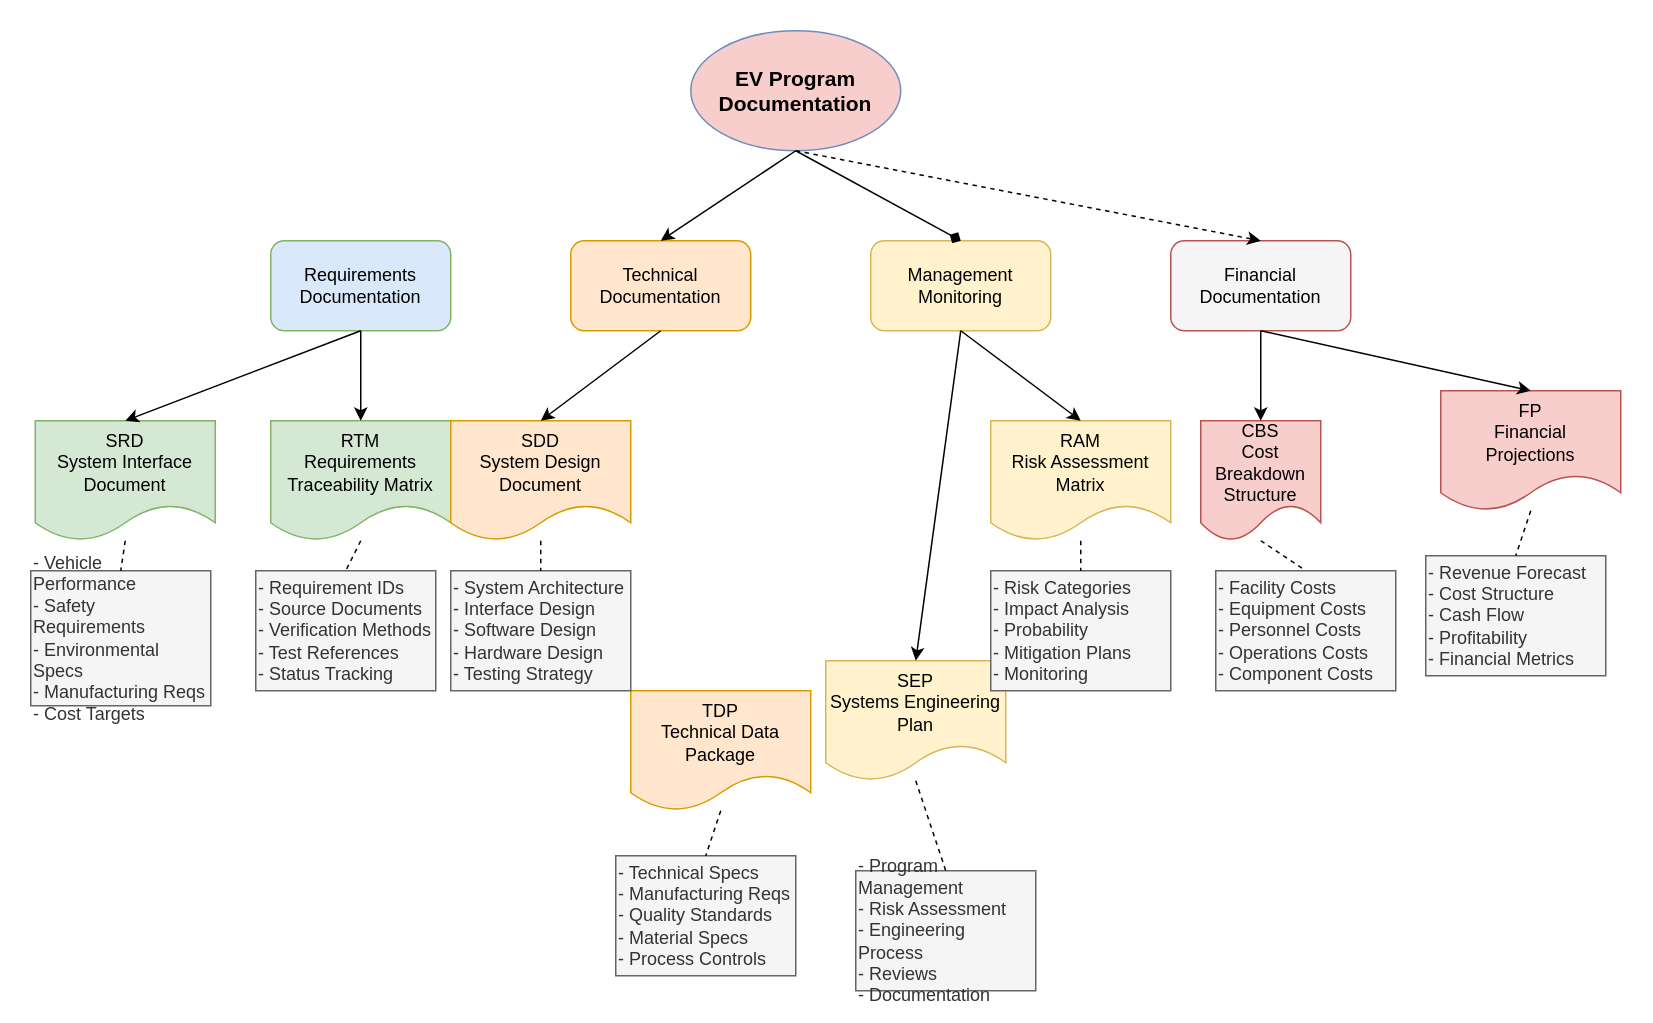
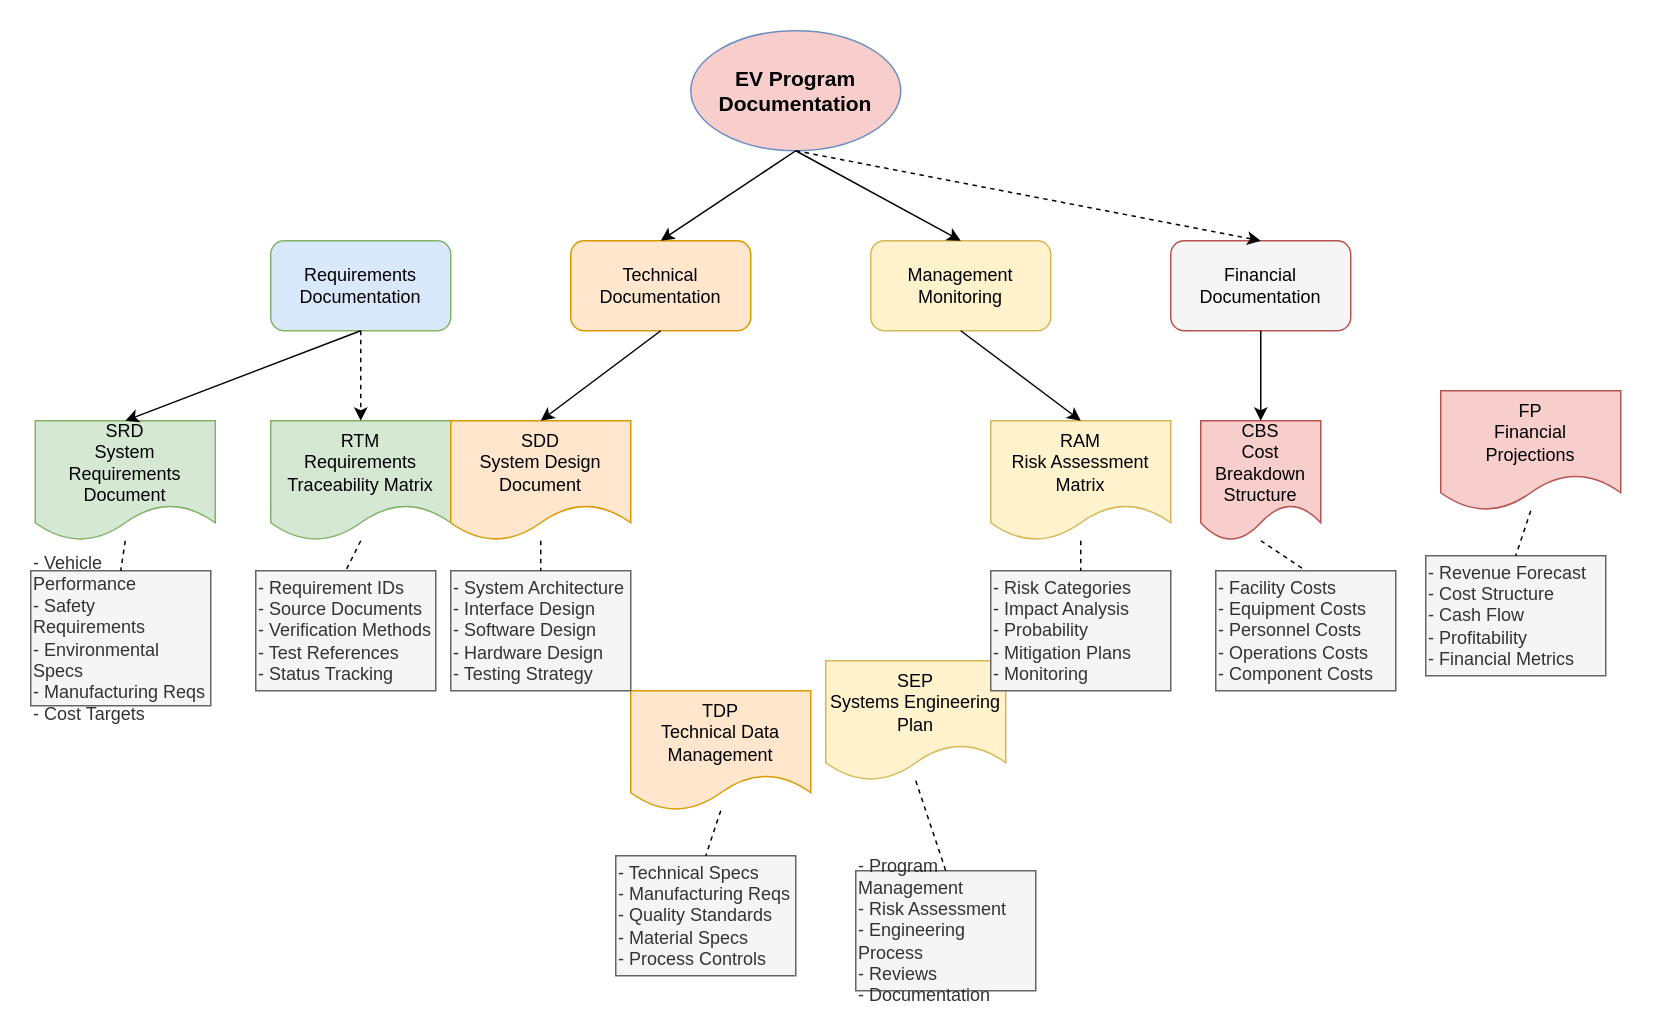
  <mxCell id="0" />
  <mxCell id="1" parent="0" />
  <mxCell id="2" value="EV Program&#10;Documentation" style="ellipse;whiteSpace=wrap;html=1;fillColor=#f8cecc;strokeColor=#6c8ebf;fontSize=14;fontStyle=1;" parent="1" vertex="1"><mxGeometry x="460" y="20" width="140" height="80" as="geometry" /></mxCell>
  <mxCell id="3" value="Requirements&#10;Documentation" style="rounded=1;whiteSpace=wrap;html=1;fillColor=#dae8fc;strokeColor=#82b366;fontSize=12;" parent="1" vertex="1"><mxGeometry x="180" y="160" width="120" height="60" as="geometry" /></mxCell>
  <mxCell id="4" value="Technical&#10;Documentation" style="rounded=1;whiteSpace=wrap;html=1;fillColor=#ffe6cc;strokeColor=#d79b00;fontSize=12" parent="1" vertex="1"><mxGeometry x="380" y="160" width="120" height="60" as="geometry" /></mxCell>
  <mxCell id="5" value="Management&#10;Monitoring" style="rounded=1;whiteSpace=wrap;html=1;fillColor=#fff2cc;strokeColor=#d6b656;fontSize=12" parent="1" vertex="1"><mxGeometry x="580" y="160" width="120" height="60" as="geometry" /></mxCell>
  <mxCell id="6" value="Financial&#10;Documentation" style="rounded=1;whiteSpace=wrap;html=1;fillColor=#f5f5f5;strokeColor=#b85450;fontSize=12;" parent="1" vertex="1"><mxGeometry x="780" y="160" width="120" height="60" as="geometry" /></mxCell>
  <mxCell id="7" value="" style="endArrow=classic;html=1;exitX=0.5;exitY=1;exitDx=0;exitDy=0;entryX=0.5;entryY=0;entryDx=0;entryDy=0;" parent="1" source="2" target="4" edge="1"><mxGeometry width="50" height="50" relative="1" as="geometry" /></mxCell>
- <mxCell id="8" value="" style="endArrow=diamond;html=1;exitX=0.5;exitY=1;exitDx=0;exitDy=0;entryX=0.5;entryY=0;entryDx=0;entryDy=0;" parent="1" source="2" target="5" edge="1"><mxGeometry width="50" height="50" relative="1" as="geometry" /></mxCell>
+ <mxCell id="8" value="" style="endArrow=classic;html=1;exitX=0.5;exitY=1;exitDx=0;exitDy=0;entryX=0.5;entryY=0;entryDx=0;entryDy=0;" parent="1" source="2" target="5" edge="1"><mxGeometry width="50" height="50" relative="1" as="geometry" /></mxCell>
  <mxCell id="9" value="" style="endArrow=classic;html=1;exitX=0.5;exitY=1;exitDx=0;exitDy=0;entryX=0.5;entryY=0;entryDx=0;entryDy=0;dashed=1;" parent="1" source="2" target="6" edge="1"><mxGeometry width="50" height="50" relative="1" as="geometry" /></mxCell>
- <mxCell id="10" value="SRD&#10;System Interface&#10;Document" style="shape=document;whiteSpace=wrap;html=1;boundedLbl=1;fillColor=#d5e8d4;strokeColor=#82b366" parent="1" vertex="1"><mxGeometry x="23" y="280" width="120" height="80" as="geometry" /></mxCell>
+ <mxCell id="10" value="SRD&#10;System Requirements&#10;Document" style="shape=document;whiteSpace=wrap;html=1;boundedLbl=1;fillColor=#d5e8d4;strokeColor=#82b366" parent="1" vertex="1"><mxGeometry x="23" y="280" width="120" height="80" as="geometry" /></mxCell>
  <mxCell id="11" value="RTM&#10;Requirements&#10;Traceability Matrix" style="shape=document;whiteSpace=wrap;html=1;boundedLbl=1;fillColor=#d5e8d4;strokeColor=#82b366" parent="1" vertex="1"><mxGeometry x="180" y="280" width="120" height="80" as="geometry" /></mxCell>
  <mxCell id="12" value="SDD&#10;System Design&#10;Document" style="shape=document;whiteSpace=wrap;html=1;boundedLbl=1;fillColor=#ffe6cc;strokeColor=#d79b00" parent="1" vertex="1"><mxGeometry x="300" y="280" width="120" height="80" as="geometry" /></mxCell>
- <mxCell id="13" value="TDP&#10;Technical Data&#10;Package" style="shape=document;whiteSpace=wrap;html=1;boundedLbl=1;fillColor=#ffe6cc;strokeColor=#d79b00" parent="1" vertex="1"><mxGeometry x="420" y="460" width="120" height="80" as="geometry" /></mxCell>
+ <mxCell id="13" value="TDP&#10;Technical Data&#10;Management" style="shape=document;whiteSpace=wrap;html=1;boundedLbl=1;fillColor=#ffe6cc;strokeColor=#d79b00" parent="1" vertex="1"><mxGeometry x="420" y="460" width="120" height="80" as="geometry" /></mxCell>
  <mxCell id="14" value="SEP&#10;Systems Engineering&#10;Plan" style="shape=document;whiteSpace=wrap;html=1;boundedLbl=1;fillColor=#fff2cc;strokeColor=#d6b656" parent="1" vertex="1"><mxGeometry x="550" y="440" width="120" height="80" as="geometry" /></mxCell>
  <mxCell id="15" value="RAM&#10;Risk Assessment&#10;Matrix" style="shape=document;whiteSpace=wrap;html=1;boundedLbl=1;fillColor=#fff2cc;strokeColor=#d6b656" parent="1" vertex="1"><mxGeometry x="660" y="280" width="120" height="80" as="geometry" /></mxCell>
  <mxCell id="16" value="CBS&#10;Cost Breakdown&#10;Structure" style="shape=document;whiteSpace=wrap;html=1;boundedLbl=1;fillColor=#f8cecc;strokeColor=#b85450" parent="1" vertex="1"><mxGeometry x="800" y="280" width="80" height="80" as="geometry" /></mxCell>
  <mxCell id="17" value="FP&#10;Financial&#10;Projections" style="shape=document;whiteSpace=wrap;html=1;boundedLbl=1;fillColor=#f8cecc;strokeColor=#b85450" parent="1" vertex="1"><mxGeometry x="960" y="260" width="120" height="80" as="geometry" /></mxCell>
  <mxCell id="18" value="" style="endArrow=classic;html=1;exitX=0.5;exitY=1;exitDx=0;exitDy=0;entryX=0.5;entryY=0;entryDx=0;entryDy=0;" parent="1" source="3" target="10" edge="1"><mxGeometry width="50" height="50" relative="1" as="geometry" /></mxCell>
- <mxCell id="19" value="" style="endArrow=classic;html=1;exitX=0.5;exitY=1;exitDx=0;exitDy=0;entryX=0.5;entryY=0;entryDx=0;entryDy=0;" parent="1" source="3" target="11" edge="1"><mxGeometry width="50" height="50" relative="1" as="geometry" /></mxCell>
+ <mxCell id="19" value="" style="endArrow=classic;html=1;exitX=0.5;exitY=1;exitDx=0;exitDy=0;entryX=0.5;entryY=0;entryDx=0;entryDy=0;dashed=1;" parent="1" source="3" target="11" edge="1"><mxGeometry width="50" height="50" relative="1" as="geometry" /></mxCell>
  <mxCell id="20" value="" style="endArrow=classic;html=1;exitX=0.5;exitY=1;exitDx=0;exitDy=0;entryX=0.5;entryY=0;entryDx=0;entryDy=0;" parent="1" source="4" target="12" edge="1"><mxGeometry width="50" height="50" relative="1" as="geometry" /></mxCell>
- <mxCell id="21" value="" style="endArrow=classic;html=1;exitX=0.5;exitY=1;exitDx=0;exitDy=0;entryX=0.5;entryY=0;entryDx=0;entryDy=0;" parent="1" source="5" target="14" edge="1"><mxGeometry width="50" height="50" relative="1" as="geometry" /></mxCell>
  <mxCell id="22" value="" style="endArrow=classic;html=1;exitX=0.5;exitY=1;exitDx=0;exitDy=0;entryX=0.5;entryY=0;entryDx=0;entryDy=0;" parent="1" source="5" target="15" edge="1"><mxGeometry width="50" height="50" relative="1" as="geometry" /></mxCell>
  <mxCell id="23" value="" style="endArrow=classic;html=1;exitX=0.5;exitY=1;exitDx=0;exitDy=0;entryX=0.5;entryY=0;entryDx=0;entryDy=0;" parent="1" source="6" target="16" edge="1"><mxGeometry width="50" height="50" relative="1" as="geometry" /></mxCell>
- <mxCell id="24" value="" style="endArrow=classic;html=1;exitX=0.5;exitY=1;exitDx=0;exitDy=0;entryX=0.5;entryY=0;entryDx=0;entryDy=0;" parent="1" source="6" target="17" edge="1"><mxGeometry width="50" height="50" relative="1" as="geometry" /></mxCell>
  <mxCell id="25" value="- Vehicle Performance&#10;- Safety Requirements&#10;- Environmental Specs&#10;- Manufacturing Reqs&#10;- Cost Targets" style="rounded=0;whiteSpace=wrap;html=1;align=left;fillColor=#f5f5f5;strokeColor=#666666;fontColor=#333333" parent="1" vertex="1"><mxGeometry x="20" y="380" width="120" height="90" as="geometry" /></mxCell>
  <mxCell id="26" value="- Requirement IDs&#10;- Source Documents&#10;- Verification Methods&#10;- Test References&#10;- Status Tracking" style="rounded=0;whiteSpace=wrap;html=1;align=left;fillColor=#f5f5f5;strokeColor=#666666;fontColor=#333333" parent="1" vertex="1"><mxGeometry x="170" y="380" width="120" height="80" as="geometry" /></mxCell>
  <mxCell id="27" value="- System Architecture&#10;- Interface Design&#10;- Software Design&#10;- Hardware Design&#10;- Testing Strategy" style="rounded=0;whiteSpace=wrap;html=1;align=left;fillColor=#f5f5f5;strokeColor=#666666;fontColor=#333333" parent="1" vertex="1"><mxGeometry x="300" y="380" width="120" height="80" as="geometry" /></mxCell>
  <mxCell id="28" value="- Technical Specs&#10;- Manufacturing Reqs&#10;- Quality Standards&#10;- Material Specs&#10;- Process Controls" style="rounded=0;whiteSpace=wrap;html=1;align=left;fillColor=#f5f5f5;strokeColor=#666666;fontColor=#333333" parent="1" vertex="1"><mxGeometry x="410" y="570" width="120" height="80" as="geometry" /></mxCell>
  <mxCell id="29" value="- Program Management&#10;- Risk Assessment&#10;- Engineering Process&#10;- Reviews&#10;- Documentation" style="rounded=0;whiteSpace=wrap;html=1;align=left;fillColor=#f5f5f5;strokeColor=#666666;fontColor=#333333" parent="1" vertex="1"><mxGeometry x="570" y="580" width="120" height="80" as="geometry" /></mxCell>
  <mxCell id="30" value="- Risk Categories&#10;- Impact Analysis&#10;- Probability&#10;- Mitigation Plans&#10;- Monitoring" style="rounded=0;whiteSpace=wrap;html=1;align=left;fillColor=#f5f5f5;strokeColor=#666666;fontColor=#333333" parent="1" vertex="1"><mxGeometry x="660" y="380" width="120" height="80" as="geometry" /></mxCell>
  <mxCell id="31" value="- Facility Costs&#10;- Equipment Costs&#10;- Personnel Costs&#10;- Operations Costs&#10;- Component Costs" style="rounded=0;whiteSpace=wrap;html=1;align=left;fillColor=#f5f5f5;strokeColor=#666666;fontColor=#333333" parent="1" vertex="1"><mxGeometry x="810" y="380" width="120" height="80" as="geometry" /></mxCell>
  <mxCell id="32" value="- Revenue Forecast&#10;- Cost Structure&#10;- Cash Flow&#10;- Profitability&#10;- Financial Metrics" style="rounded=0;whiteSpace=wrap;html=1;align=left;fillColor=#f5f5f5;strokeColor=#666666;fontColor=#333333" parent="1" vertex="1"><mxGeometry x="950" y="370" width="120" height="80" as="geometry" /></mxCell>
  <mxCell id="33" value="" style="endArrow=none;dashed=1;html=1;exitX=0.5;exitY=1;exitDx=0;exitDy=0;entryX=0.5;entryY=0;entryDx=0;entryDy=0;" parent="1" source="10" target="25" edge="1"><mxGeometry width="50" height="50" relative="1" as="geometry" /></mxCell>
  <mxCell id="34" value="" style="endArrow=none;dashed=1;html=1;exitX=0.5;exitY=1;exitDx=0;exitDy=0;entryX=0.5;entryY=0;entryDx=0;entryDy=0;" parent="1" source="11" target="26" edge="1"><mxGeometry width="50" height="50" relative="1" as="geometry" /></mxCell>
  <mxCell id="35" value="" style="endArrow=none;dashed=1;html=1;exitX=0.5;exitY=1;exitDx=0;exitDy=0;entryX=0.5;entryY=0;entryDx=0;entryDy=0;" parent="1" source="12" target="27" edge="1"><mxGeometry width="50" height="50" relative="1" as="geometry" /></mxCell>
  <mxCell id="36" value="" style="endArrow=none;dashed=1;html=1;exitX=0.5;exitY=1;exitDx=0;exitDy=0;entryX=0.5;entryY=0;entryDx=0;entryDy=0;" parent="1" source="13" target="28" edge="1"><mxGeometry width="50" height="50" relative="1" as="geometry" /></mxCell>
  <mxCell id="37" value="" style="endArrow=none;dashed=1;html=1;exitX=0.5;exitY=1;exitDx=0;exitDy=0;entryX=0.5;entryY=0;entryDx=0;entryDy=0;" parent="1" source="14" target="29" edge="1"><mxGeometry width="50" height="50" relative="1" as="geometry" /></mxCell>
  <mxCell id="38" value="" style="endArrow=none;dashed=1;html=1;exitX=0.5;exitY=1;exitDx=0;exitDy=0;entryX=0.5;entryY=0;entryDx=0;entryDy=0;" parent="1" source="15" target="30" edge="1"><mxGeometry width="50" height="50" relative="1" as="geometry" /></mxCell>
  <mxCell id="39" value="" style="endArrow=none;dashed=1;html=1;exitX=0.5;exitY=1;exitDx=0;exitDy=0;entryX=0.5;entryY=0;entryDx=0;entryDy=0;" parent="1" source="16" target="31" edge="1"><mxGeometry width="50" height="50" relative="1" as="geometry" /></mxCell>
  <mxCell id="40" value="" style="endArrow=none;dashed=1;html=1;exitX=0.5;exitY=1;exitDx=0;exitDy=0;entryX=0.5;entryY=0;entryDx=0;entryDy=0;" parent="1" source="17" target="32" edge="1"><mxGeometry width="50" height="50" relative="1" as="geometry" /></mxCell>
